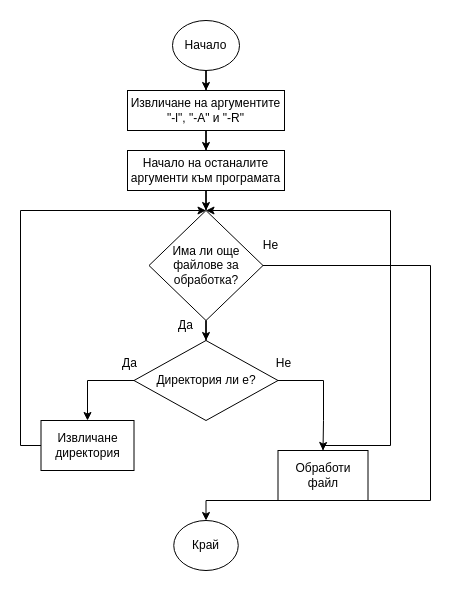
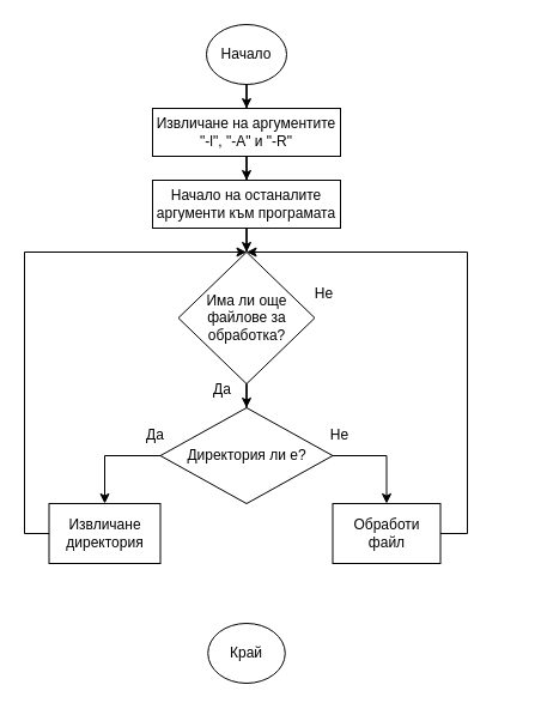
  <mxCell id="0" />
  <mxCell id="1" parent="0" />
  <mxCell id="2" style="edgeStyle=orthogonalEdgeStyle;rounded=0;orthogonalLoop=1;jettySize=auto;html=1;" edge="1" parent="1" source="3" target="5"><mxGeometry relative="1" as="geometry" /></mxCell>
  <mxCell id="3" value="Начало" style="ellipse;whiteSpace=wrap;html=1;fillColor=none;" vertex="1" parent="1"><mxGeometry x="172" y="20" width="67" height="50" as="geometry" /></mxCell>
  <mxCell id="4" style="edgeStyle=orthogonalEdgeStyle;rounded=0;orthogonalLoop=1;jettySize=auto;html=1;" edge="1" parent="1" source="5" target="7"><mxGeometry relative="1" as="geometry" /></mxCell>
  <mxCell id="5" value="Извличане на аргументите &quot;-l&quot;, &quot;-A&quot; и &quot;-R&quot;" style="rounded=0;whiteSpace=wrap;html=1;fillColor=none;" vertex="1" parent="1"><mxGeometry x="127" y="90" width="157" height="40" as="geometry" /></mxCell>
  <mxCell id="6" style="edgeStyle=orthogonalEdgeStyle;rounded=0;orthogonalLoop=1;jettySize=auto;html=1;" edge="1" parent="1" source="7" target="10"><mxGeometry relative="1" as="geometry" /></mxCell>
  <mxCell id="7" value="Начало на останалите аргументи към програмата" style="rounded=0;whiteSpace=wrap;html=1;fillColor=none;" vertex="1" parent="1"><mxGeometry x="127" y="150" width="157" height="40" as="geometry" /></mxCell>
  <mxCell id="8" style="edgeStyle=orthogonalEdgeStyle;rounded=0;orthogonalLoop=1;jettySize=auto;html=1;" edge="1" parent="1" source="10" target="12"><mxGeometry relative="1" as="geometry" /></mxCell>
- <mxCell id="9" value="" style="edgeStyle=orthogonalEdgeStyle;rounded=0;orthogonalLoop=1;jettySize=auto;html=1;entryX=0.5;entryY=0;entryDx=0;entryDy=0;" edge="1" parent="1" source="10" target="20"><mxGeometry relative="1" as="geometry"><Array as="points"><mxPoint x="430" y="265" /><mxPoint x="430" y="500" /><mxPoint x="206" y="500" /></Array></mxGeometry></mxCell>
  <mxCell id="10" value="Има ли още файлове за обработка?" style="rhombus;whiteSpace=wrap;html=1;fillColor=none;" vertex="1" parent="1"><mxGeometry x="148.5" y="210" width="114" height="110" as="geometry" /></mxCell>
  <mxCell id="11" style="edgeStyle=orthogonalEdgeStyle;rounded=0;orthogonalLoop=1;jettySize=auto;html=1;entryX=0.5;entryY=0;entryDx=0;entryDy=0;" edge="1" parent="1" source="12" target="16"><mxGeometry relative="1" as="geometry"><Array as="points"><mxPoint x="87" y="380" /></Array></mxGeometry></mxCell>
  <mxCell id="12" value="Директория ли е?" style="rhombus;whiteSpace=wrap;html=1;fillColor=none;" vertex="1" parent="1"><mxGeometry x="133.5" y="340" width="144" height="80" as="geometry" /></mxCell>
  <mxCell id="13" style="edgeStyle=orthogonalEdgeStyle;rounded=0;orthogonalLoop=1;jettySize=auto;html=1;entryX=0.5;entryY=0;entryDx=0;entryDy=0;" edge="1" parent="1" source="14" target="10"><mxGeometry relative="1" as="geometry"><Array as="points"><mxPoint x="390" y="445" /><mxPoint x="390" y="210" /></Array></mxGeometry></mxCell>
- <mxCell id="14" value="Обработи файл" style="rounded=0;whiteSpace=wrap;html=1;fillColor=none;" vertex="1" parent="1"><mxGeometry x="277.5" y="450" width="90" height="50" as="geometry" /></mxCell>
+ <mxCell id="14" value="Обработи файл" style="rounded=0;whiteSpace=wrap;html=1;fillColor=none;" vertex="1" parent="1"><mxGeometry x="277.5" y="420" width="90" height="50" as="geometry" /></mxCell>
  <mxCell id="15" style="edgeStyle=orthogonalEdgeStyle;rounded=0;orthogonalLoop=1;jettySize=auto;html=1;entryX=0.5;entryY=0;entryDx=0;entryDy=0;" edge="1" parent="1" source="16" target="10"><mxGeometry relative="1" as="geometry"><Array as="points"><mxPoint x="20" y="445" /><mxPoint x="20" y="210" /></Array></mxGeometry></mxCell>
  <mxCell id="16" value="Извличане директория" style="rounded=0;whiteSpace=wrap;html=1;fillColor=none;" vertex="1" parent="1"><mxGeometry x="40.5" y="420" width="93" height="50" as="geometry" /></mxCell>
  <mxCell id="17" style="edgeStyle=orthogonalEdgeStyle;rounded=0;orthogonalLoop=1;jettySize=auto;html=1;entryX=0.5;entryY=0;entryDx=0;entryDy=0;" edge="1" parent="1" source="12" target="14"><mxGeometry relative="1" as="geometry"><Array as="points"><mxPoint x="323" y="380" /><mxPoint x="323" y="420" /></Array></mxGeometry></mxCell>
  <mxCell id="18" value="Да" style="text;html=1;align=center;verticalAlign=middle;resizable=0;points=[];autosize=1;strokeColor=none;fillColor=none;" vertex="1" parent="1"><mxGeometry x="108.5" y="348" width="40" height="30" as="geometry" /></mxCell>
  <mxCell id="19" value="Не" style="text;html=1;align=center;verticalAlign=middle;resizable=0;points=[];autosize=1;strokeColor=none;fillColor=none;" vertex="1" parent="1"><mxGeometry x="262.5" y="348" width="40" height="30" as="geometry" /></mxCell>
  <mxCell id="20" value="Край" style="ellipse;whiteSpace=wrap;html=1;fillColor=none;fontColor=default;" vertex="1" parent="1"><mxGeometry x="173.25" y="520" width="64.5" height="50" as="geometry" /></mxCell>
  <mxCell id="21" value="Да" style="text;html=1;align=center;verticalAlign=middle;resizable=0;points=[];autosize=1;strokeColor=none;fillColor=none;" vertex="1" parent="1"><mxGeometry x="165" y="310" width="40" height="30" as="geometry" /></mxCell>
  <mxCell id="22" value="Не" style="text;html=1;align=center;verticalAlign=middle;resizable=0;points=[];autosize=1;strokeColor=none;fillColor=none;" vertex="1" parent="1"><mxGeometry x="250" y="230" width="40" height="30" as="geometry" /></mxCell>
